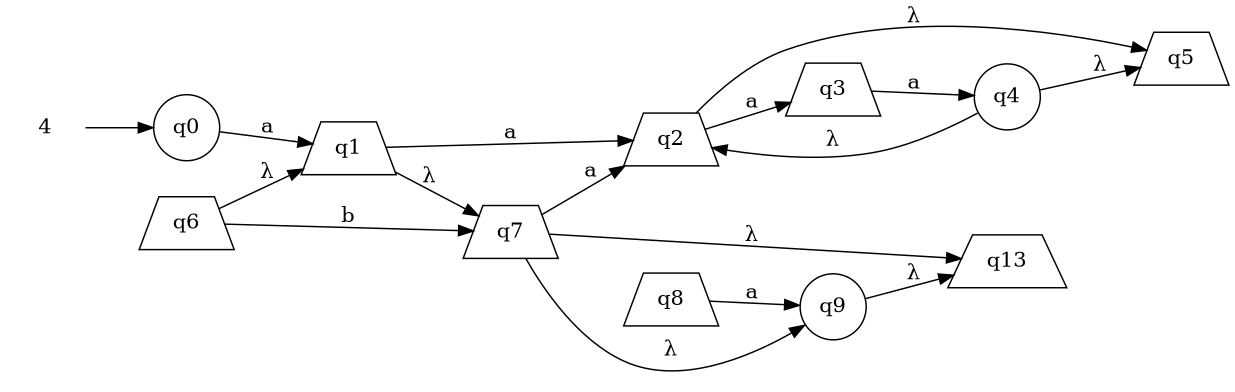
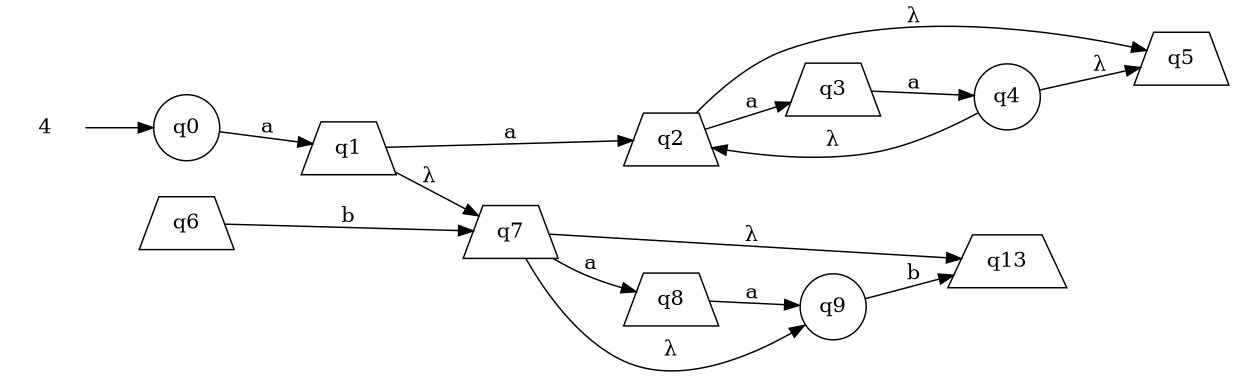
  digraph {
    rankdir=LR
    node [shape=trapezium]
    n1 [label=q13]
    q0 [shape=circle]
    q1
    q2
    q7
    q3
    q5
    q8
    q9 [shape=circle]
    q4 [shape=circle]
    q6
    n12 [label=4 shape=none]
    q0 -> q1 [label=a]
    q1 -> q2 [label=a]
    q1 -> q7 [label="λ"]
    q2 -> q3 [label=a]
    q2 -> q5 [label="λ"]
    q7 -> n1 [label="λ"]
-   q7 -> q2 [label=a]
+   q7 -> q8 [label=a]
    q7 -> q9 [label="λ"]
    q3 -> q4 [label=a]
    q8 -> q9 [label=a]
-   q9 -> n1 [label="λ"]
+   q9 -> n1 [label=b]
    q4 -> q2 [label="λ"]
    q4 -> q5 [label="λ"]
-   q6 -> q1 [label="λ"]
    q6 -> q7 [label=b]
    n12 -> q0
  }
